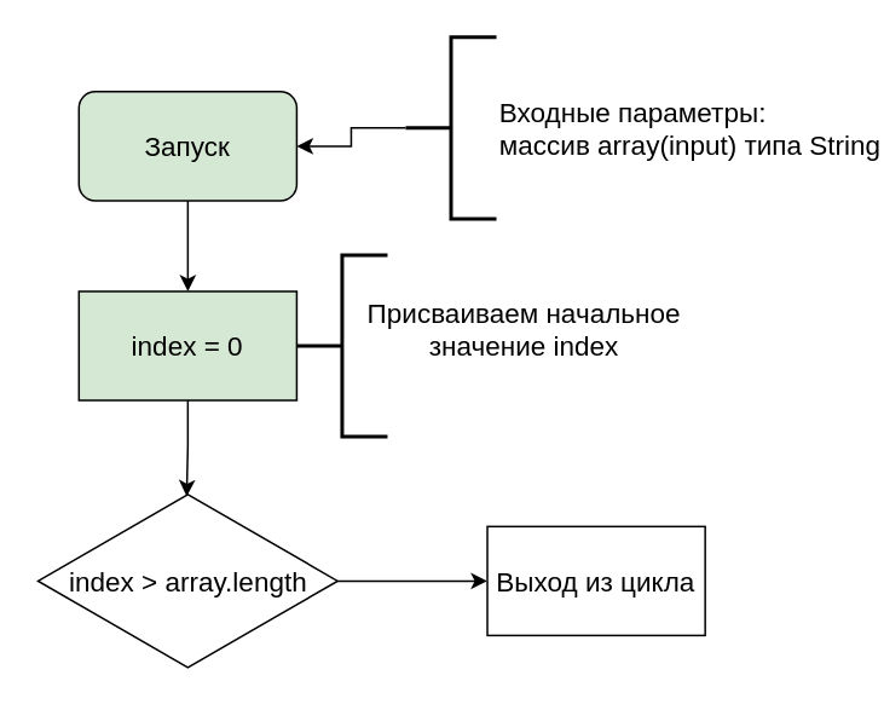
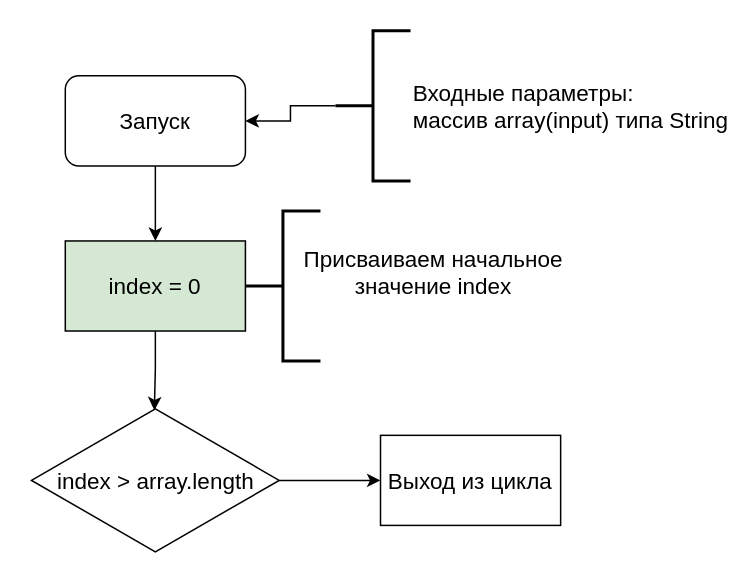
  <mxCell id="0" />
  <mxCell id="1" parent="0" />
  <mxCell id="2" style="edgeStyle=orthogonalEdgeStyle;rounded=0;orthogonalLoop=1;jettySize=auto;html=1;entryX=0.5;entryY=0;entryDx=0;entryDy=0;fontSize=15;" edge="1" parent="1" source="3" target="7"><mxGeometry relative="1" as="geometry" /></mxCell>
- <mxCell id="3" value="&lt;font style=&quot;font-size: 15px&quot;&gt;Запуск&lt;/font&gt;" style="rounded=1;whiteSpace=wrap;html=1;fillColor=#d5e8d4;" vertex="1" parent="1"><mxGeometry x="43" y="50" width="120" height="60" as="geometry" /></mxCell>
+ <mxCell id="3" value="&lt;font style=&quot;font-size: 15px&quot;&gt;Запуск&lt;/font&gt;" style="rounded=1;whiteSpace=wrap;html=1;" vertex="1" parent="1"><mxGeometry x="43" y="50" width="120" height="60" as="geometry" /></mxCell>
  <mxCell id="4" style="edgeStyle=orthogonalEdgeStyle;rounded=0;orthogonalLoop=1;jettySize=auto;html=1;entryX=1;entryY=0.5;entryDx=0;entryDy=0;fontSize=15;" edge="1" parent="1" source="5" target="3"><mxGeometry relative="1" as="geometry" /></mxCell>
  <mxCell id="5" value="Входные параметры:&lt;br&gt;массив array(input) типа String" style="strokeWidth=2;html=1;shape=mxgraph.flowchart.annotation_2;align=left;labelPosition=right;pointerEvents=1;fontSize=15;" vertex="1" parent="1"><mxGeometry x="223" y="20" width="50" height="100" as="geometry" /></mxCell>
  <mxCell id="6" style="edgeStyle=orthogonalEdgeStyle;rounded=0;orthogonalLoop=1;jettySize=auto;html=1;entryX=0.496;entryY=0.029;entryDx=0;entryDy=0;entryPerimeter=0;fontSize=15;" edge="1" parent="1" source="7" target="9"><mxGeometry relative="1" as="geometry" /></mxCell>
  <mxCell id="7" value="index = 0" style="rounded=0;whiteSpace=wrap;html=1;fontSize=15;fillColor=#d5e8d4;" vertex="1" parent="1"><mxGeometry x="43" y="160" width="120" height="60" as="geometry" /></mxCell>
  <mxCell id="8" style="edgeStyle=orthogonalEdgeStyle;rounded=0;orthogonalLoop=1;jettySize=auto;html=1;fontSize=15;entryX=0;entryY=0.5;entryDx=0;entryDy=0;" edge="1" parent="1" source="9" target="12"><mxGeometry relative="1" as="geometry"><mxPoint x="203" y="319.5" as="targetPoint" /></mxGeometry></mxCell>
  <mxCell id="9" value="index &amp;gt; array.length" style="html=1;whiteSpace=wrap;aspect=fixed;shape=isoRectangle;fontSize=15;" vertex="1" parent="1"><mxGeometry x="20.5" y="270" width="165" height="99" as="geometry" /></mxCell>
  <mxCell id="10" value="" style="strokeWidth=2;html=1;shape=mxgraph.flowchart.annotation_2;align=left;labelPosition=right;pointerEvents=1;fontSize=15;" vertex="1" parent="1"><mxGeometry x="163" y="140" width="50" height="100" as="geometry" /></mxCell>
  <mxCell id="11" value="Присваиваем начальное &lt;br&gt;значение index&lt;br&gt;&amp;nbsp;" style="text;html=1;align=center;verticalAlign=middle;resizable=0;points=[];autosize=1;strokeColor=none;fillColor=none;fontSize=15;" vertex="1" parent="1"><mxGeometry x="193" y="160" width="190" height="60" as="geometry" /></mxCell>
- <mxCell id="12" value="Выход из цикла" style="rounded=0;whiteSpace=wrap;html=1;fontSize=15;" vertex="1" parent="1"><mxGeometry x="268" y="289.5" width="120" height="60" as="geometry" /></mxCell>
+ <mxCell id="12" value="Выход из цикла" style="rounded=0;whiteSpace=wrap;html=1;fontSize=15;" vertex="1" parent="1"><mxGeometry x="253" y="289.5" width="120" height="60" as="geometry" /></mxCell>
